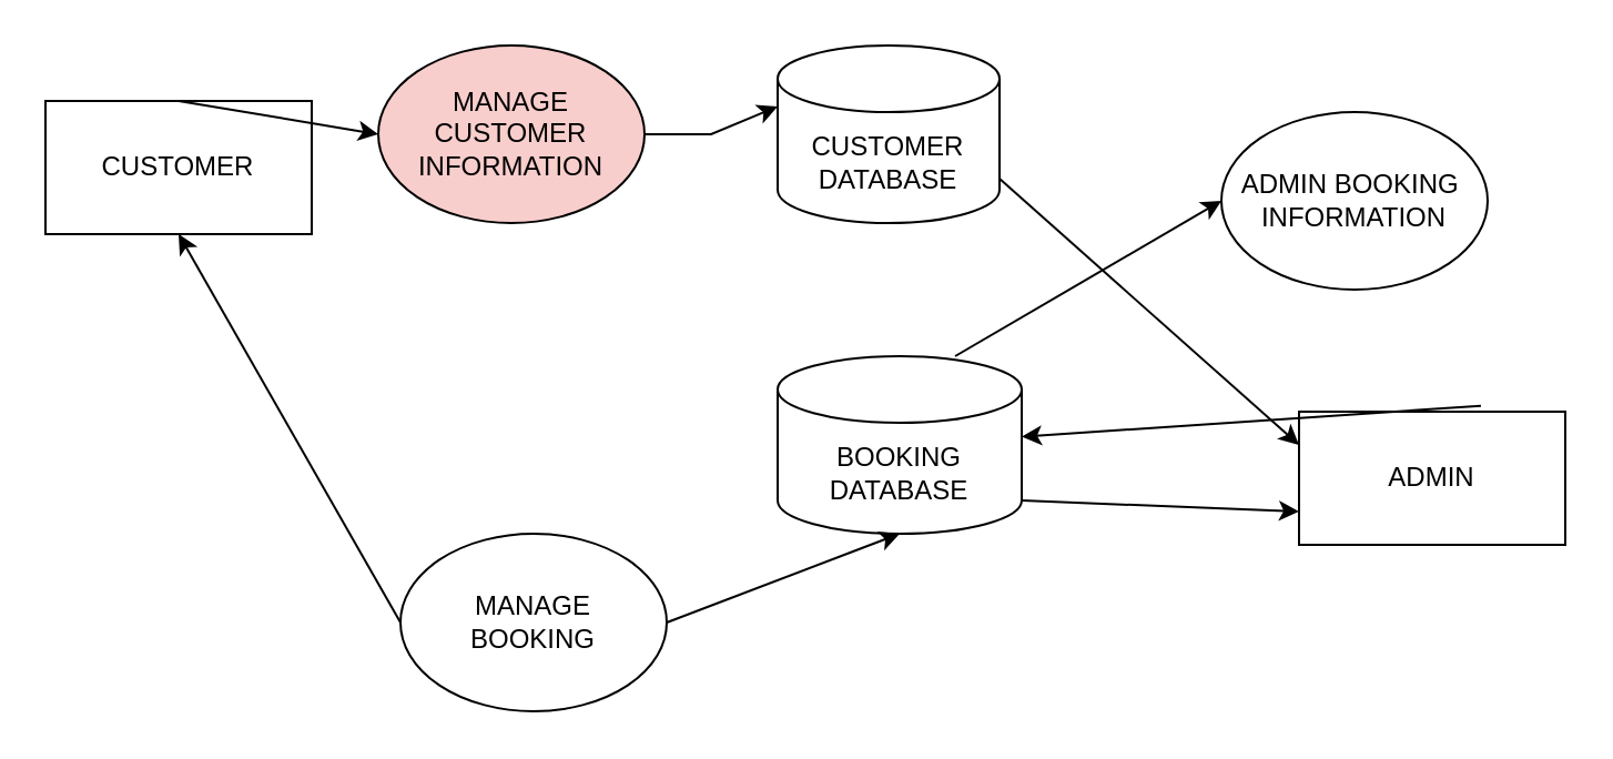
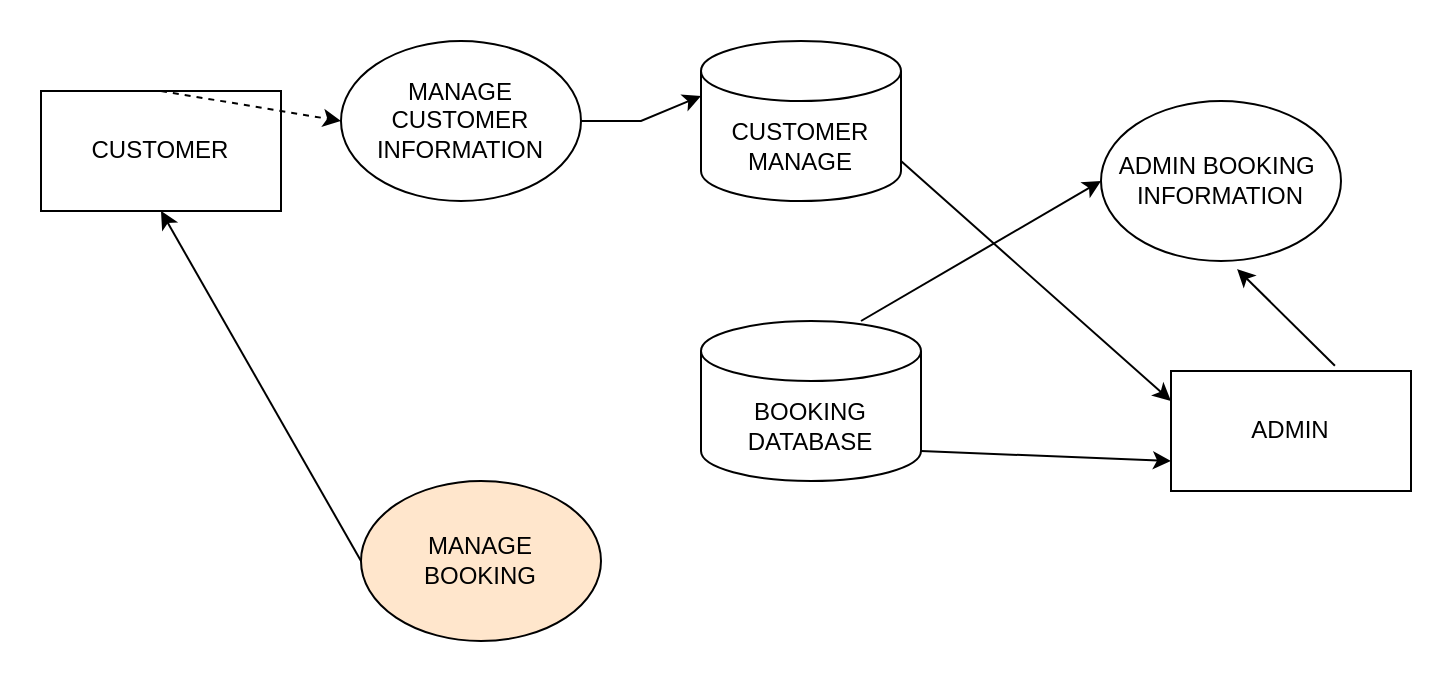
  <mxCell id="0" />
  <mxCell id="1" parent="0" />
  <mxCell id="2" value="CUSTOMER" style="rounded=0;whiteSpace=wrap;html=1;" vertex="1" parent="1"><mxGeometry x="20" y="45" width="120" height="60" as="geometry" /></mxCell>
- <mxCell id="3" value="MANAGE CUSTOMER INFORMATION" style="ellipse;whiteSpace=wrap;html=1;fillColor=#f8cecc;" vertex="1" parent="1"><mxGeometry x="170" y="20" width="120" height="80" as="geometry" /></mxCell>
- <mxCell id="4" value="" style="endArrow=classic;html=1;rounded=0;entryX=0;entryY=0.5;entryDx=0;entryDy=0;exitX=0.5;exitY=0;exitDx=0;exitDy=0;" edge="1" parent="1" source="2" target="3"><mxGeometry width="50" height="50" relative="1" as="geometry"><mxPoint x="290" y="240" as="sourcePoint" /><mxPoint x="340" y="190" as="targetPoint" /><Array as="points" /></mxGeometry></mxCell>
- <mxCell id="5" value="CUSTOMER DATABASE" style="shape=cylinder3;whiteSpace=wrap;html=1;boundedLbl=1;backgroundOutline=1;size=15;" vertex="1" parent="1"><mxGeometry x="350" y="20" width="100" height="80" as="geometry" /></mxCell>
+ <mxCell id="3" value="MANAGE CUSTOMER INFORMATION" style="ellipse;whiteSpace=wrap;html=1;" vertex="1" parent="1"><mxGeometry x="170" y="20" width="120" height="80" as="geometry" /></mxCell>
+ <mxCell id="4" value="" style="endArrow=classic;html=1;rounded=0;entryX=0;entryY=0.5;entryDx=0;entryDy=0;exitX=0.5;exitY=0;exitDx=0;exitDy=0;dashed=1;" edge="1" parent="1" source="2" target="3"><mxGeometry width="50" height="50" relative="1" as="geometry"><mxPoint x="290" y="240" as="sourcePoint" /><mxPoint x="340" y="190" as="targetPoint" /><Array as="points" /></mxGeometry></mxCell>
+ <mxCell id="5" value="CUSTOMER MANAGE" style="shape=cylinder3;whiteSpace=wrap;html=1;boundedLbl=1;backgroundOutline=1;size=15;" vertex="1" parent="1"><mxGeometry x="350" y="20" width="100" height="80" as="geometry" /></mxCell>
  <mxCell id="6" value="" style="endArrow=classic;html=1;rounded=0;entryX=0;entryY=0;entryDx=0;entryDy=27.5;entryPerimeter=0;" edge="1" parent="1" target="5"><mxGeometry width="50" height="50" relative="1" as="geometry"><mxPoint x="290" y="60" as="sourcePoint" /><mxPoint x="340" y="10" as="targetPoint" /><Array as="points"><mxPoint x="320" y="60" /></Array></mxGeometry></mxCell>
- <mxCell id="7" value="MANAGE&lt;br&gt;BOOKING" style="ellipse;whiteSpace=wrap;html=1;" vertex="1" parent="1"><mxGeometry x="180" y="240" width="120" height="80" as="geometry" /></mxCell>
+ <mxCell id="7" value="MANAGE&lt;br&gt;BOOKING" style="ellipse;whiteSpace=wrap;html=1;fillColor=#ffe6cc;" vertex="1" parent="1"><mxGeometry x="180" y="240" width="120" height="80" as="geometry" /></mxCell>
  <mxCell id="8" value="BOOKING DATABASE" style="shape=cylinder3;whiteSpace=wrap;html=1;boundedLbl=1;backgroundOutline=1;size=15;" vertex="1" parent="1"><mxGeometry x="350" y="160" width="110" height="80" as="geometry" /></mxCell>
  <mxCell id="9" value="ADMIN BOOKING&amp;nbsp; INFORMATION" style="ellipse;whiteSpace=wrap;html=1;" vertex="1" parent="1"><mxGeometry x="550" y="50" width="120" height="80" as="geometry" /></mxCell>
  <mxCell id="10" value="ADMIN" style="rounded=0;whiteSpace=wrap;html=1;" vertex="1" parent="1"><mxGeometry x="585" y="185" width="120" height="60" as="geometry" /></mxCell>
  <mxCell id="11" value="" style="endArrow=classic;html=1;rounded=0;entryX=0.5;entryY=1;entryDx=0;entryDy=0;" edge="1" parent="1" target="2"><mxGeometry width="50" height="50" relative="1" as="geometry"><mxPoint x="180" y="280" as="sourcePoint" /><mxPoint x="230" y="230" as="targetPoint" /></mxGeometry></mxCell>
- <mxCell id="12" value="" style="endArrow=classic;html=1;rounded=0;exitX=1;exitY=0.5;exitDx=0;exitDy=0;entryX=0.5;entryY=1;entryDx=0;entryDy=0;entryPerimeter=0;" edge="1" parent="1" source="7" target="8"><mxGeometry width="50" height="50" relative="1" as="geometry"><mxPoint x="290" y="210" as="sourcePoint" /><mxPoint x="340" y="160" as="targetPoint" /></mxGeometry></mxCell>
  <mxCell id="13" value="" style="endArrow=classic;html=1;rounded=0;entryX=0;entryY=0.75;entryDx=0;entryDy=0;" edge="1" parent="1" target="10"><mxGeometry width="50" height="50" relative="1" as="geometry"><mxPoint x="460" y="225" as="sourcePoint" /><mxPoint x="510" y="175" as="targetPoint" /></mxGeometry></mxCell>
  <mxCell id="14" value="" style="endArrow=classic;html=1;rounded=0;entryX=0;entryY=0.25;entryDx=0;entryDy=0;" edge="1" parent="1" target="10"><mxGeometry width="50" height="50" relative="1" as="geometry"><mxPoint x="450" y="80" as="sourcePoint" /><mxPoint x="500" y="30" as="targetPoint" /></mxGeometry></mxCell>
  <mxCell id="15" value="" style="endArrow=classic;html=1;rounded=0;entryX=0;entryY=0.5;entryDx=0;entryDy=0;" edge="1" parent="1" target="9"><mxGeometry width="50" height="50" relative="1" as="geometry"><mxPoint x="430" y="160" as="sourcePoint" /><mxPoint x="480" y="110" as="targetPoint" /></mxGeometry></mxCell>
- <mxCell id="16" value="" style="endArrow=classic;html=1;rounded=0;exitX=0.683;exitY=-0.044;exitDx=0;exitDy=0;exitPerimeter=0;" edge="1" parent="1" source="10" target="8"><mxGeometry width="50" height="50" relative="1" as="geometry"><mxPoint x="620" y="130" as="sourcePoint" /><mxPoint x="670" y="80" as="targetPoint" /></mxGeometry></mxCell>
+ <mxCell id="16" value="" style="endArrow=classic;html=1;rounded=0;entryX=0.567;entryY=1.05;entryDx=0;entryDy=0;entryPerimeter=0;exitX=0.683;exitY=-0.044;exitDx=0;exitDy=0;exitPerimeter=0;" edge="1" parent="1" source="10" target="9"><mxGeometry width="50" height="50" relative="1" as="geometry"><mxPoint x="620" y="130" as="sourcePoint" /><mxPoint x="670" y="80" as="targetPoint" /></mxGeometry></mxCell>
